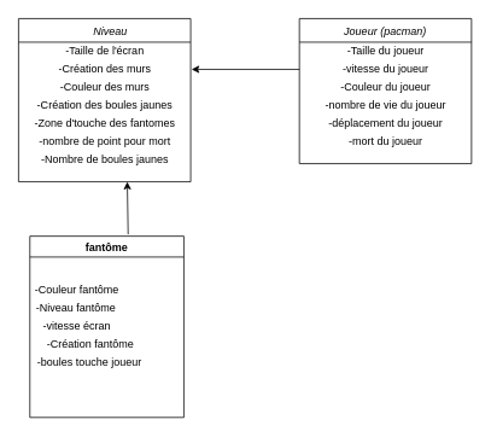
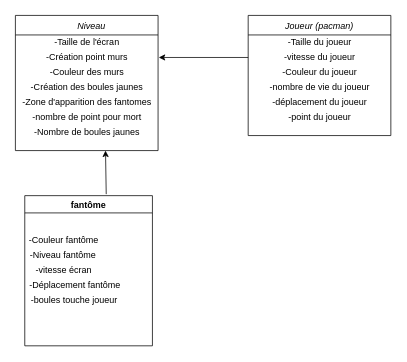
  <mxCell id="0" />
  <mxCell id="1" parent="0" />
  <mxCell id="2" value="    Niveau" style="swimlane;fontStyle=2;align=center;verticalAlign=top;childLayout=stackLayout;horizontal=1;startSize=26;horizontalStack=0;resizeParent=1;resizeLast=0;collapsible=1;marginBottom=0;rounded=0;shadow=0;strokeWidth=1;" parent="1" vertex="1"><mxGeometry x="20" y="20" width="190" height="180" as="geometry"><mxRectangle x="230" y="140" width="160" height="26" as="alternateBounds" /></mxGeometry></mxCell>
  <mxCell id="3" value="-Taille de l'écran" style="text;html=1;align=center;verticalAlign=middle;resizable=0;points=[];autosize=1;strokeColor=none;fillColor=none;" vertex="1" parent="2"><mxGeometry y="26" width="190" height="20" as="geometry" /></mxCell>
- <mxCell id="4" value="-Création des murs" style="text;html=1;align=center;verticalAlign=middle;resizable=0;points=[];autosize=1;strokeColor=none;fillColor=none;" vertex="1" parent="2"><mxGeometry y="46" width="190" height="20" as="geometry" /></mxCell>
+ <mxCell id="4" value="-Création point murs" style="text;html=1;align=center;verticalAlign=middle;resizable=0;points=[];autosize=1;strokeColor=none;fillColor=none;" vertex="1" parent="2"><mxGeometry y="46" width="190" height="20" as="geometry" /></mxCell>
  <mxCell id="5" value="-Couleur des murs" style="text;html=1;align=center;verticalAlign=middle;resizable=0;points=[];autosize=1;strokeColor=none;fillColor=none;" vertex="1" parent="2"><mxGeometry y="66" width="190" height="20" as="geometry" /></mxCell>
  <mxCell id="6" value="-Création des boules jaunes" style="text;html=1;align=center;verticalAlign=middle;resizable=0;points=[];autosize=1;strokeColor=none;fillColor=none;" vertex="1" parent="2"><mxGeometry y="86" width="190" height="20" as="geometry" /></mxCell>
- <mxCell id="7" value="-Zone d'touche des fantomes" style="text;html=1;align=center;verticalAlign=middle;resizable=0;points=[];autosize=1;strokeColor=none;fillColor=none;" vertex="1" parent="2"><mxGeometry y="106" width="190" height="20" as="geometry" /></mxCell>
+ <mxCell id="7" value="-Zone d'apparition des fantomes" style="text;html=1;align=center;verticalAlign=middle;resizable=0;points=[];autosize=1;strokeColor=none;fillColor=none;" vertex="1" parent="2"><mxGeometry y="106" width="190" height="20" as="geometry" /></mxCell>
  <mxCell id="8" value="-nombre de point pour mort" style="text;html=1;align=center;verticalAlign=middle;resizable=0;points=[];autosize=1;strokeColor=none;fillColor=none;" vertex="1" parent="2"><mxGeometry y="126" width="190" height="20" as="geometry" /></mxCell>
  <mxCell id="9" value="-Nombre de boules jaunes" style="text;html=1;align=center;verticalAlign=middle;resizable=0;points=[];autosize=1;strokeColor=none;fillColor=none;" vertex="1" parent="2"><mxGeometry y="146" width="190" height="20" as="geometry" /></mxCell>
  <mxCell id="10" value="" style="endArrow=classic;html=1;rounded=0;entryX=1.005;entryY=0.5;entryDx=0;entryDy=0;entryPerimeter=0;" edge="1" parent="1" target="4"><mxGeometry width="50" height="50" relative="1" as="geometry"><mxPoint x="330" y="76" as="sourcePoint" /><mxPoint x="240" y="180" as="targetPoint" /></mxGeometry></mxCell>
  <mxCell id="11" value="Joueur (pacman)" style="swimlane;fontStyle=2;align=center;verticalAlign=top;childLayout=stackLayout;horizontal=1;startSize=26;horizontalStack=0;resizeParent=1;resizeLast=0;collapsible=1;marginBottom=0;rounded=0;shadow=0;strokeWidth=1;" vertex="1" parent="1"><mxGeometry x="330" y="20" width="190" height="160" as="geometry"><mxRectangle x="230" y="140" width="160" height="26" as="alternateBounds" /></mxGeometry></mxCell>
  <mxCell id="12" value="-Taille du joueur" style="text;html=1;align=center;verticalAlign=middle;resizable=0;points=[];autosize=1;strokeColor=none;fillColor=none;" vertex="1" parent="11"><mxGeometry y="26" width="190" height="20" as="geometry" /></mxCell>
  <mxCell id="13" value="-vitesse du joueur" style="text;html=1;align=center;verticalAlign=middle;resizable=0;points=[];autosize=1;strokeColor=none;fillColor=none;" vertex="1" parent="11"><mxGeometry y="46" width="190" height="20" as="geometry" /></mxCell>
  <mxCell id="14" value="-Couleur du joueur" style="text;html=1;align=center;verticalAlign=middle;resizable=0;points=[];autosize=1;strokeColor=none;fillColor=none;" vertex="1" parent="11"><mxGeometry y="66" width="190" height="20" as="geometry" /></mxCell>
  <mxCell id="15" value="-nombre de vie du joueur" style="text;html=1;align=center;verticalAlign=middle;resizable=0;points=[];autosize=1;strokeColor=none;fillColor=none;" vertex="1" parent="11"><mxGeometry y="86" width="190" height="20" as="geometry" /></mxCell>
  <mxCell id="16" value="-déplacement du joueur" style="text;html=1;align=center;verticalAlign=middle;resizable=0;points=[];autosize=1;strokeColor=none;fillColor=none;" vertex="1" parent="11"><mxGeometry y="106" width="190" height="20" as="geometry" /></mxCell>
- <mxCell id="17" value="-mort du joueur" style="text;html=1;align=center;verticalAlign=middle;resizable=0;points=[];autosize=1;strokeColor=none;fillColor=none;" vertex="1" parent="11"><mxGeometry y="126" width="190" height="20" as="geometry" /></mxCell>
+ <mxCell id="17" value="-point du joueur" style="text;html=1;align=center;verticalAlign=middle;resizable=0;points=[];autosize=1;strokeColor=none;fillColor=none;" vertex="1" parent="11"><mxGeometry y="126" width="190" height="20" as="geometry" /></mxCell>
  <mxCell id="18" value="" style="endArrow=classic;html=1;rounded=0;exitX=0.638;exitY=-0.01;exitDx=0;exitDy=0;exitPerimeter=0;" edge="1" parent="1" source="19"><mxGeometry width="50" height="50" relative="1" as="geometry"><mxPoint x="140" y="300" as="sourcePoint" /><mxPoint x="140" y="200" as="targetPoint" /></mxGeometry></mxCell>
  <mxCell id="19" value="fantôme" style="swimlane;" vertex="1" parent="1"><mxGeometry x="32.5" y="260" width="170" height="200" as="geometry" /></mxCell>
  <mxCell id="20" value="-Couleur fantôme" style="text;html=1;align=center;verticalAlign=middle;resizable=0;points=[];autosize=1;strokeColor=none;fillColor=none;" vertex="1" parent="19"><mxGeometry x="-4" y="50" width="110" height="20" as="geometry" /></mxCell>
  <mxCell id="21" value="-Niveau fantôme" style="text;html=1;align=center;verticalAlign=middle;resizable=0;points=[];autosize=1;strokeColor=none;fillColor=none;" vertex="1" parent="19"><mxGeometry x="-5" y="70" width="110" height="20" as="geometry" /></mxCell>
  <mxCell id="22" value="-vitesse écran" style="text;html=1;align=center;verticalAlign=middle;resizable=0;points=[];autosize=1;strokeColor=none;fillColor=none;" vertex="1" parent="19"><mxGeometry x="-4" y="90" width="110" height="20" as="geometry" /></mxCell>
- <mxCell id="23" value="-Création fantôme" style="text;html=1;align=center;verticalAlign=middle;resizable=0;points=[];autosize=1;strokeColor=none;fillColor=none;" vertex="1" parent="19"><mxGeometry x="-4" y="110" width="140" height="20" as="geometry" /></mxCell>
+ <mxCell id="23" value="-Déplacement fantôme" style="text;html=1;align=center;verticalAlign=middle;resizable=0;points=[];autosize=1;strokeColor=none;fillColor=none;" vertex="1" parent="19"><mxGeometry x="-4" y="110" width="140" height="20" as="geometry" /></mxCell>
  <mxCell id="24" value="-boules touche joueur" style="text;html=1;align=center;verticalAlign=middle;resizable=0;points=[];autosize=1;strokeColor=none;fillColor=none;" vertex="1" parent="19"><mxGeometry x="-5" y="130" width="140" height="20" as="geometry" /></mxCell>
